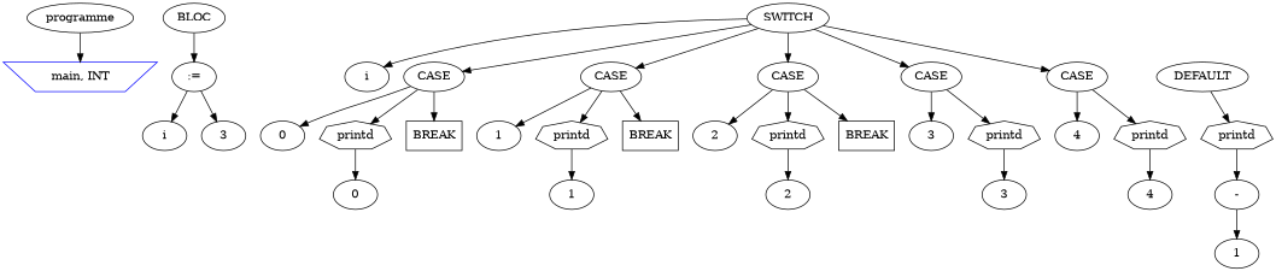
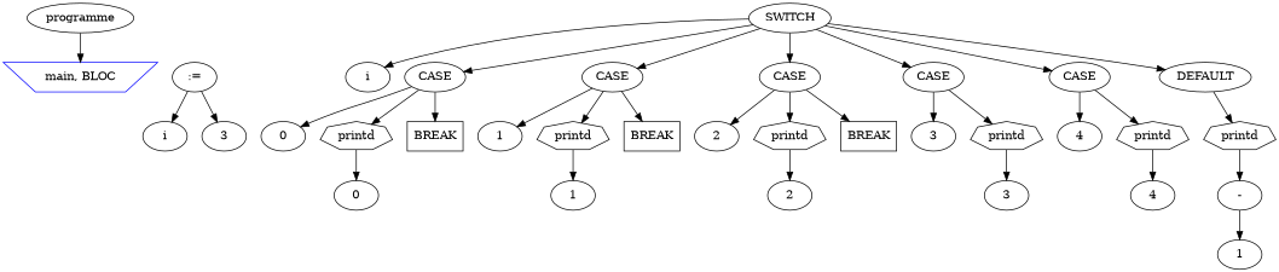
  digraph {
    n1 [label=programme]
-   n2 [color=blue label="main, INT" shape=invtrapezium]
-   n3 [label=BLOC]
+   n2 [color=blue label="main, BLOC" shape=invtrapezium]
    n4 [label=":="]
    n5 [label=i]
    n6 [label=3]
    n7 [label=SWITCH]
    n8 [label=i]
    n9 [label=CASE]
    n10 [label=CASE]
    n11 [label=CASE]
    n12 [label=CASE]
    n13 [label=CASE]
    n14 [label=DEFAULT]
    n15 [label=0]
    n16 [label=printd shape=septagon]
    n17 [label=BREAK shape=box]
    n18 [label=1]
    n19 [label=printd shape=septagon]
    n20 [label=BREAK shape=box]
    n21 [label=2]
    n22 [label=printd shape=septagon]
    n23 [label=BREAK shape=box]
    n24 [label=3]
    n25 [label=printd shape=septagon]
    n26 [label=4]
    n27 [label=printd shape=septagon]
    n28 [label=printd shape=septagon]
    n29 [label=0]
    n30 [label=1]
    n31 [label=2]
    n32 [label=3]
    n33 [label=4]
    n34 [label="-"]
    n35 [label=1]
    n1 -> n2
-   n3 -> n4
    n4 -> n5
    n4 -> n6
    n7 -> n8
    n7 -> n9
    n7 -> n10
    n7 -> n11
    n7 -> n12
    n7 -> n13
+   n7 -> n14
    n9 -> n15
    n9 -> n16
    n9 -> n17
    n10 -> n18
    n10 -> n19
    n10 -> n20
    n11 -> n21
    n11 -> n22
    n11 -> n23
    n12 -> n24
    n12 -> n25
    n13 -> n26
    n13 -> n27
    n14 -> n28
    n16 -> n29
    n19 -> n30
    n22 -> n31
    n25 -> n32
    n27 -> n33
    n28 -> n34
    n34 -> n35
  }
